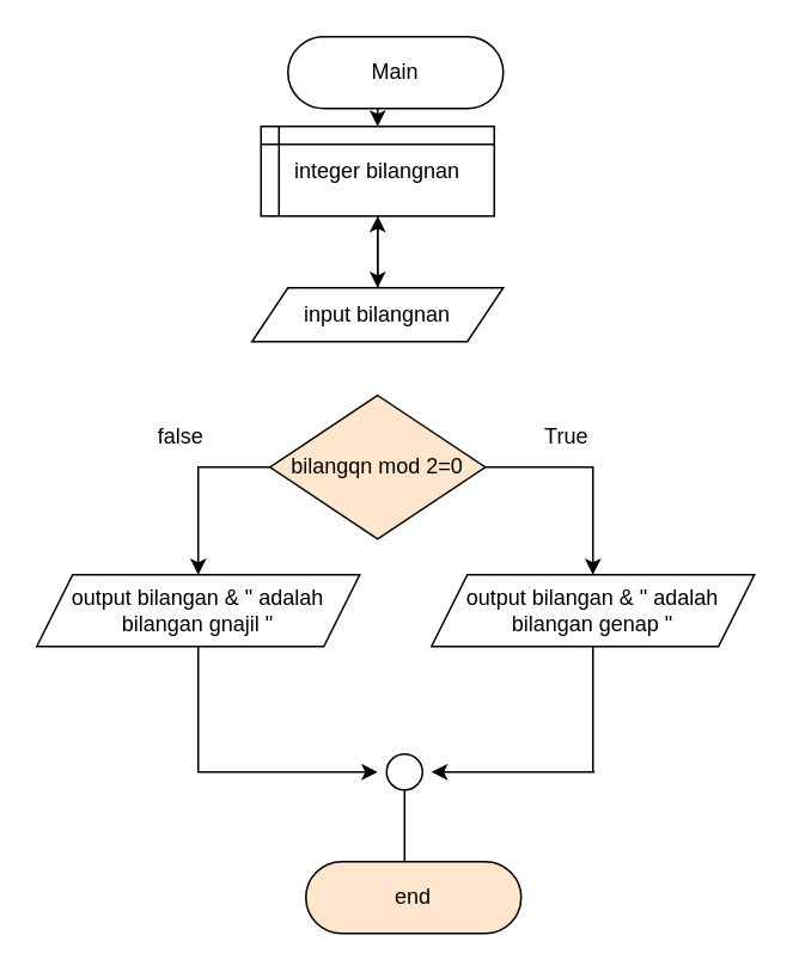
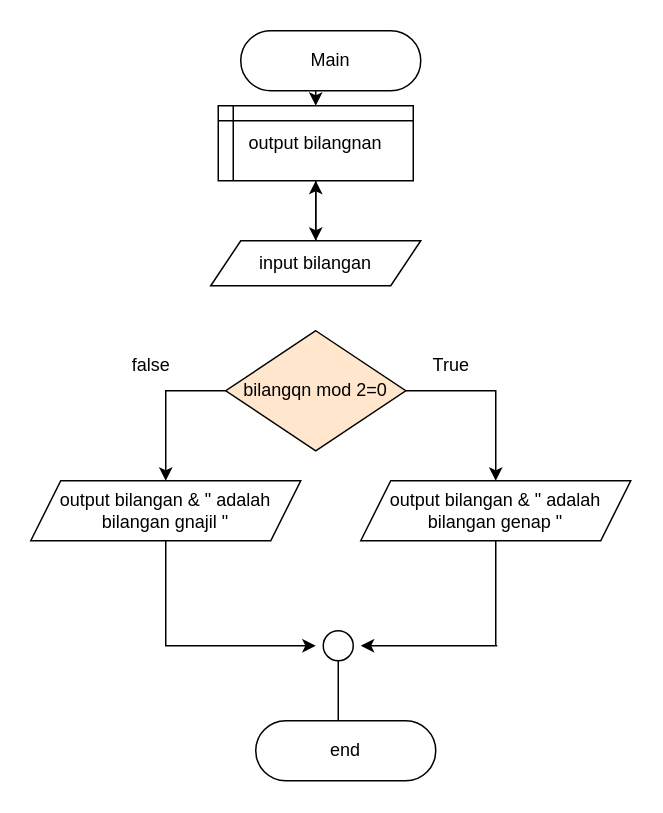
  <mxCell id="0" />
  <mxCell id="1" parent="0" />
  <mxCell id="2" value="" style="edgeStyle=orthogonalEdgeStyle;rounded=0;orthogonalLoop=1;jettySize=auto;html=1;" edge="1" parent="1" source="3"><mxGeometry relative="1" as="geometry"><mxPoint x="210" y="70" as="targetPoint" /><Array as="points"><mxPoint x="210" y="60" /><mxPoint x="210" y="60" /></Array></mxGeometry></mxCell>
  <mxCell id="3" value="Main" style="rounded=1;whiteSpace=wrap;html=1;arcSize=50;" vertex="1" parent="1"><mxGeometry x="160" y="20" width="120" height="40" as="geometry" /></mxCell>
  <mxCell id="4" value="" style="edgeStyle=orthogonalEdgeStyle;rounded=0;orthogonalLoop=1;jettySize=auto;html=1;" edge="1" parent="1" source="5"><mxGeometry relative="1" as="geometry"><mxPoint x="210" y="160" as="targetPoint" /></mxGeometry></mxCell>
- <mxCell id="5" value="integer bilangnan" style="shape=internalStorage;whiteSpace=wrap;html=1;backgroundOutline=1;dx=10;dy=10;" vertex="1" parent="1"><mxGeometry x="145" y="70" width="130" height="50" as="geometry" /></mxCell>
+ <mxCell id="5" value="output bilangnan" style="shape=internalStorage;whiteSpace=wrap;html=1;backgroundOutline=1;dx=10;dy=10;" vertex="1" parent="1"><mxGeometry x="145" y="70" width="130" height="50" as="geometry" /></mxCell>
  <mxCell id="6" value="" style="edgeStyle=orthogonalEdgeStyle;rounded=0;orthogonalLoop=1;jettySize=auto;html=1;" edge="1" parent="1" source="7" target="5"><mxGeometry relative="1" as="geometry" /></mxCell>
- <mxCell id="7" value="input bilangnan" style="shape=parallelogram;perimeter=parallelogramPerimeter;whiteSpace=wrap;html=1;fixedSize=1;" vertex="1" parent="1"><mxGeometry x="140" y="160" width="140" height="30" as="geometry" /></mxCell>
+ <mxCell id="7" value="input bilangan" style="shape=parallelogram;perimeter=parallelogramPerimeter;whiteSpace=wrap;html=1;fixedSize=1;" vertex="1" parent="1"><mxGeometry x="140" y="160" width="140" height="30" as="geometry" /></mxCell>
  <mxCell id="8" style="edgeStyle=orthogonalEdgeStyle;rounded=0;orthogonalLoop=1;jettySize=auto;html=1;entryX=0.5;entryY=0;entryDx=0;entryDy=0;" edge="1" parent="1" source="10" target="12"><mxGeometry relative="1" as="geometry"><mxPoint x="320" y="320" as="targetPoint" /><Array as="points"><mxPoint x="330" y="260" /></Array></mxGeometry></mxCell>
  <mxCell id="9" style="edgeStyle=orthogonalEdgeStyle;rounded=0;orthogonalLoop=1;jettySize=auto;html=1;exitX=0;exitY=0.5;exitDx=0;exitDy=0;entryX=0.5;entryY=0;entryDx=0;entryDy=0;" edge="1" parent="1" source="10" target="14"><mxGeometry relative="1" as="geometry"><mxPoint x="130" y="270" as="targetPoint" /></mxGeometry></mxCell>
  <mxCell id="10" value="bilangqn mod 2=0" style="rhombus;whiteSpace=wrap;html=1;fillColor=#ffe6cc;" vertex="1" parent="1"><mxGeometry x="150" y="220" width="120" height="80" as="geometry" /></mxCell>
  <mxCell id="11" style="edgeStyle=orthogonalEdgeStyle;rounded=0;orthogonalLoop=1;jettySize=auto;html=1;exitX=0.5;exitY=1;exitDx=0;exitDy=0;" edge="1" parent="1" source="12"><mxGeometry relative="1" as="geometry"><mxPoint x="240" y="430" as="targetPoint" /><Array as="points"><mxPoint x="330" y="430" /><mxPoint x="331" y="430" /></Array></mxGeometry></mxCell>
  <mxCell id="12" value="&lt;div&gt;output bilangan &amp;amp; &quot; adalah&lt;/div&gt;&lt;div&gt;bilangan genap &quot;&lt;br&gt;&lt;/div&gt;" style="shape=parallelogram;perimeter=parallelogramPerimeter;whiteSpace=wrap;html=1;fixedSize=1;" vertex="1" parent="1"><mxGeometry x="240" y="320" width="180" height="40" as="geometry" /></mxCell>
  <mxCell id="13" style="edgeStyle=orthogonalEdgeStyle;rounded=0;orthogonalLoop=1;jettySize=auto;html=1;exitX=0.5;exitY=1;exitDx=0;exitDy=0;" edge="1" parent="1" source="14"><mxGeometry relative="1" as="geometry"><mxPoint x="210" y="430" as="targetPoint" /><Array as="points"><mxPoint x="110" y="430" /></Array></mxGeometry></mxCell>
  <mxCell id="14" value="&lt;div&gt;output bilangan &amp;amp; &quot; adalah&lt;/div&gt;&lt;div&gt;bilangan gnajil &quot;&lt;br&gt;&lt;/div&gt;" style="shape=parallelogram;perimeter=parallelogramPerimeter;whiteSpace=wrap;html=1;fixedSize=1;size=20;" vertex="1" parent="1"><mxGeometry x="20" y="320" width="180" height="40" as="geometry" /></mxCell>
- <mxCell id="15" value="True" style="text;html=1;align=center;verticalAlign=middle;resizable=0;points=[];autosize=1;strokeColor=none;fillColor=none;" vertex="1" parent="1"><mxGeometry x="290" y="228" width="50" height="30" as="geometry" /></mxCell>
+ <mxCell id="15" value="True" style="text;html=1;align=center;verticalAlign=middle;resizable=0;points=[];autosize=1;strokeColor=none;fillColor=none;" vertex="1" parent="1"><mxGeometry x="275" y="228" width="50" height="30" as="geometry" /></mxCell>
  <mxCell id="16" style="edgeStyle=orthogonalEdgeStyle;rounded=0;orthogonalLoop=1;jettySize=auto;html=1;" edge="1" parent="1" source="17"><mxGeometry relative="1" as="geometry"><mxPoint x="225" y="500" as="targetPoint" /></mxGeometry></mxCell>
  <mxCell id="17" value="" style="ellipse;whiteSpace=wrap;html=1;" vertex="1" parent="1"><mxGeometry x="215" y="420" width="20" height="20" as="geometry" /></mxCell>
- <mxCell id="18" value="end" style="rounded=1;whiteSpace=wrap;html=1;arcSize=50;fillColor=#ffe6cc;" vertex="1" parent="1"><mxGeometry x="170" y="480" width="120" height="40" as="geometry" /></mxCell>
+ <mxCell id="18" value="end" style="rounded=1;whiteSpace=wrap;html=1;arcSize=50;" vertex="1" parent="1"><mxGeometry x="170" y="480" width="120" height="40" as="geometry" /></mxCell>
  <mxCell id="19" value="false" style="text;html=1;align=center;verticalAlign=middle;resizable=0;points=[];autosize=1;strokeColor=none;fillColor=none;" vertex="1" parent="1"><mxGeometry x="75" y="228" width="50" height="30" as="geometry" /></mxCell>
